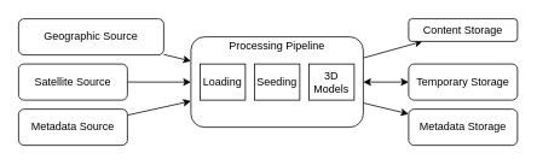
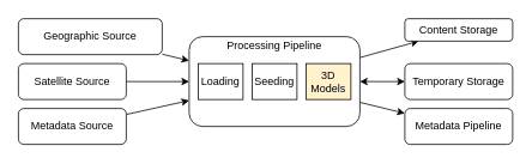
  <mxCell id="0" />
  <mxCell id="1" parent="0" />
  <mxCell id="2" style="rounded=0;orthogonalLoop=1;jettySize=auto;html=1;" edge="1" parent="1" source="3" target="11"><mxGeometry relative="1" as="geometry" /></mxCell>
  <mxCell id="3" value="Geographic Source" style="rounded=1;whiteSpace=wrap;html=1;" vertex="1" parent="1"><mxGeometry x="20" y="20" width="160" height="40" as="geometry" /></mxCell>
  <mxCell id="4" style="edgeStyle=none;rounded=0;orthogonalLoop=1;jettySize=auto;html=1;" edge="1" parent="1" source="5" target="11"><mxGeometry relative="1" as="geometry" /></mxCell>
  <mxCell id="5" value="Satellite Source" style="rounded=1;whiteSpace=wrap;html=1;" vertex="1" parent="1"><mxGeometry x="20" y="70" width="120" height="40" as="geometry" /></mxCell>
  <mxCell id="6" style="edgeStyle=none;rounded=0;orthogonalLoop=1;jettySize=auto;html=1;" edge="1" parent="1" source="7" target="11"><mxGeometry relative="1" as="geometry" /></mxCell>
  <mxCell id="7" value="Metadata Source" style="rounded=1;whiteSpace=wrap;html=1;" vertex="1" parent="1"><mxGeometry x="20" y="120" width="120" height="40" as="geometry" /></mxCell>
  <mxCell id="8" style="edgeStyle=none;rounded=0;orthogonalLoop=1;jettySize=auto;html=1;" edge="1" parent="1" source="11" target="16"><mxGeometry relative="1" as="geometry" /></mxCell>
  <mxCell id="9" style="edgeStyle=none;rounded=0;orthogonalLoop=1;jettySize=auto;html=1;startArrow=classic;startFill=1;" edge="1" parent="1" source="11" target="17"><mxGeometry relative="1" as="geometry" /></mxCell>
  <mxCell id="10" style="edgeStyle=none;rounded=0;orthogonalLoop=1;jettySize=auto;html=1;" edge="1" parent="1" source="11" target="18"><mxGeometry relative="1" as="geometry" /></mxCell>
  <mxCell id="11" value="" style="rounded=1;whiteSpace=wrap;html=1;" vertex="1" parent="1"><mxGeometry x="210" y="40" width="190" height="100" as="geometry" /></mxCell>
  <mxCell id="12" value="Loading" style="rounded=0;whiteSpace=wrap;html=1;" vertex="1" parent="1"><mxGeometry x="220" y="70" width="50" height="40" as="geometry" /></mxCell>
  <mxCell id="13" value="Seeding" style="rounded=0;whiteSpace=wrap;html=1;" vertex="1" parent="1"><mxGeometry x="280" y="70" width="50" height="40" as="geometry" /></mxCell>
- <mxCell id="14" value="3D Models" style="rounded=0;whiteSpace=wrap;html=1;" vertex="1" parent="1"><mxGeometry x="340" y="70" width="50" height="40" as="geometry" /></mxCell>
+ <mxCell id="14" value="3D Models" style="rounded=0;whiteSpace=wrap;html=1;fillColor=#fff2cc;" vertex="1" parent="1"><mxGeometry x="340" y="70" width="50" height="40" as="geometry" /></mxCell>
  <mxCell id="15" value="Processing Pipeline" style="text;html=1;strokeColor=none;fillColor=none;align=center;verticalAlign=middle;whiteSpace=wrap;rounded=0;" vertex="1" parent="1"><mxGeometry x="230" y="40" width="150" height="20" as="geometry" /></mxCell>
  <mxCell id="16" value="Content Storage" style="rounded=1;whiteSpace=wrap;html=1;" vertex="1" parent="1"><mxGeometry x="450" y="20" width="120" height="25" as="geometry" /></mxCell>
  <mxCell id="17" value="Temporary Storage" style="rounded=1;whiteSpace=wrap;html=1;" vertex="1" parent="1"><mxGeometry x="450" y="70" width="120" height="40" as="geometry" /></mxCell>
- <mxCell id="18" value="Metadata Storage" style="rounded=1;whiteSpace=wrap;html=1;" vertex="1" parent="1"><mxGeometry x="450" y="120" width="120" height="40" as="geometry" /></mxCell>
+ <mxCell id="18" value="Metadata Pipeline" style="rounded=1;whiteSpace=wrap;html=1;" vertex="1" parent="1"><mxGeometry x="450" y="120" width="120" height="40" as="geometry" /></mxCell>
